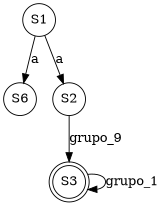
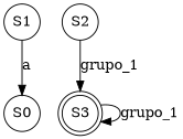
  digraph {
    rankdir=TB
    node [fixedsize=true shape=circle]
    S1
-   S0 [label=S6]
+   S0
    S2
    S3 [shape=doublecircle]
    S1 -> S0 [label=a]
-   S1 -> S2 [label=a]
-   S2 -> S3 [label=grupo_9]
+   S2 -> S3 [label=grupo_1]
    S3 -> S3 [label=grupo_1]
  }
